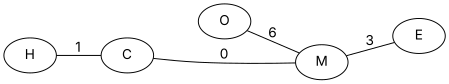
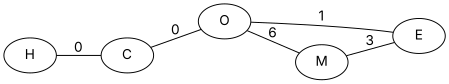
  graph {
    fontname=Inter
    rankdir=LR
    node [fontname=Inter]
    edge [fontname=Inter]
    H
    C
    O
    M
    E
-   H -- C [label=1]
-   C -- M [label=0]
+   H -- C [label=0]
+   C -- O [label=0]
    O -- M [label=6]
    M -- E [label=3]
+   E -- O [label=1]
  }
